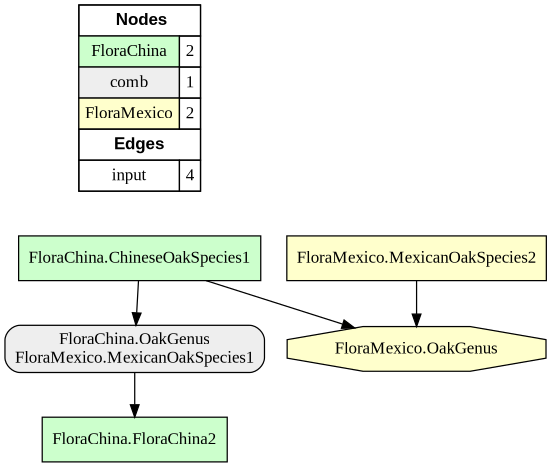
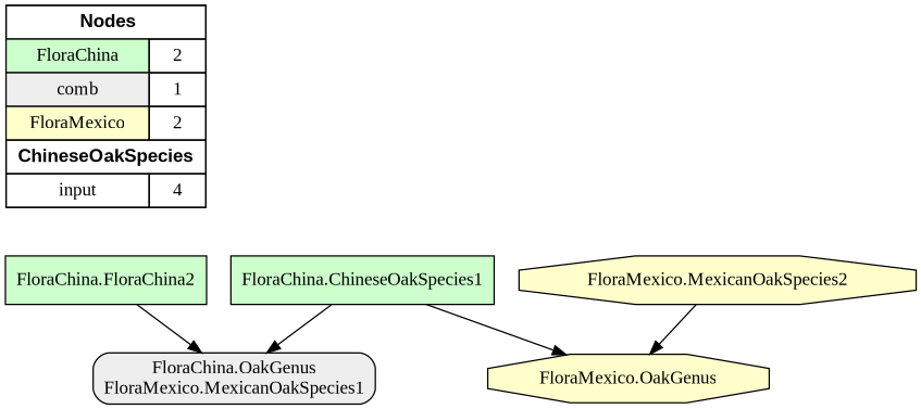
  digraph {
    fontname="Liberation Serif"
    rankdir=TB
    node [fillcolor="#CCFFCC" fontname="Liberation Serif" shape=box style=filled]
    edge [arrowhead=normal color="#000000" constraint=true fontname="Liberation Serif" penwidth=1 style=solid]
-   n1 [fillcolor=white label=<   <TABLE BORDER="0" CELLBORDER="1" CELLSPACING="0" CELLPADDING="4">  <TR> <TD COLSPAN="2"><font face="Arial Black"> Nodes</font></TD> </TR>  <TR>   <TD bgcolor="#CCFFCC">FloraChina</TD>   <TD>2</TD>   </TR>  <TR>   <TD bgcolor="#EEEEEE">comb</TD>   <TD>1</TD>   </TR>  <TR>   <TD bgcolor="#FFFFCC">FloraMexico</TD>   <TD>2</TD>   </TR>  <TR> <TD COLSPAN="2"><font face = "Arial Black"> Edges </font></TD> </TR>  <TR>   <TD><font color ="#000000">input</font></TD>   <TD>4</TD>   </TR>  </TABLE>   > margin=0]
+   n1 [fillcolor=white label=<   <TABLE BORDER="0" CELLBORDER="1" CELLSPACING="0" CELLPADDING="4">  <TR> <TD COLSPAN="2"><font face="Arial Black"> Nodes</font></TD> </TR>  <TR>   <TD bgcolor="#CCFFCC">FloraChina</TD>   <TD>2</TD>   </TR>  <TR>   <TD bgcolor="#EEEEEE">comb</TD>   <TD>1</TD>   </TR>  <TR>   <TD bgcolor="#FFFFCC">FloraMexico</TD>   <TD>2</TD>   </TR>  <TR> <TD COLSPAN="2"><font face = "Arial Black"> ChineseOakSpecies </font></TD> </TR>  <TR>   <TD><font color ="#000000">input</font></TD>   <TD>4</TD>   </TR>  </TABLE>   > margin=0]
    "FloraChina.OakGenus\nFloraMexico.MexicanOakSpecies1" [fillcolor="#EEEEEE" style="filled,rounded"]
    "FloraChina.ChineseOakSpecies1"
    "FloraMexico.OakGenus" [fillcolor="#FFFFCC" shape=octagon]
    n5 [label="FloraChina.FloraChina2"]
-   "FloraMexico.MexicanOakSpecies2" [fillcolor="#FFFFCC"]
+   "FloraMexico.MexicanOakSpecies2" [fillcolor="#FFFFCC" shape=octagon]
    subgraph sub_1 {
      rank=source
      n1
    }
    "FloraChina.ChineseOakSpecies1" -> "FloraChina.OakGenus\nFloraMexico.MexicanOakSpecies1"
    "FloraChina.ChineseOakSpecies1" -> "FloraMexico.OakGenus"
-   "FloraChina.OakGenus\nFloraMexico.MexicanOakSpecies1" -> n5
+   n5 -> "FloraChina.OakGenus\nFloraMexico.MexicanOakSpecies1"
    "FloraMexico.MexicanOakSpecies2" -> "FloraMexico.OakGenus"
  }
